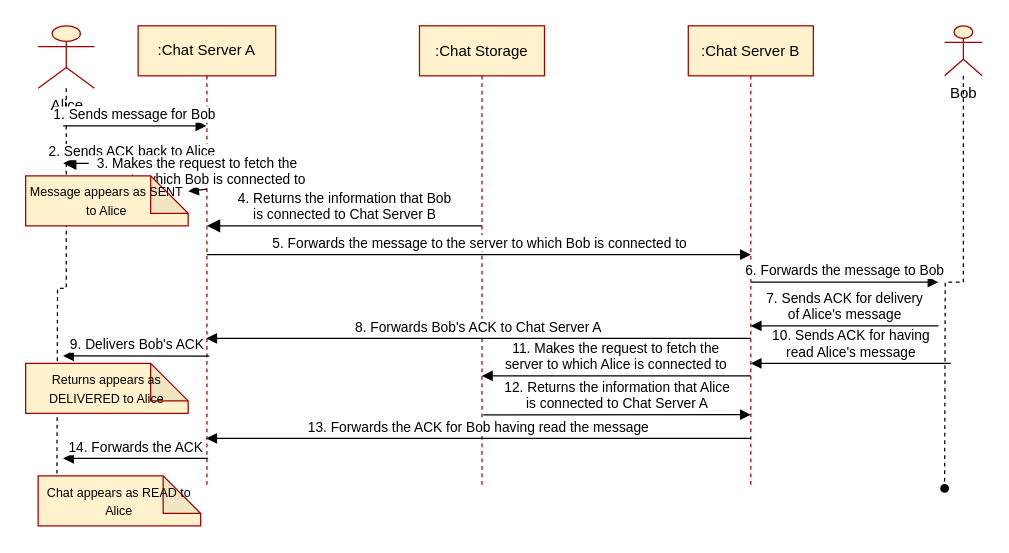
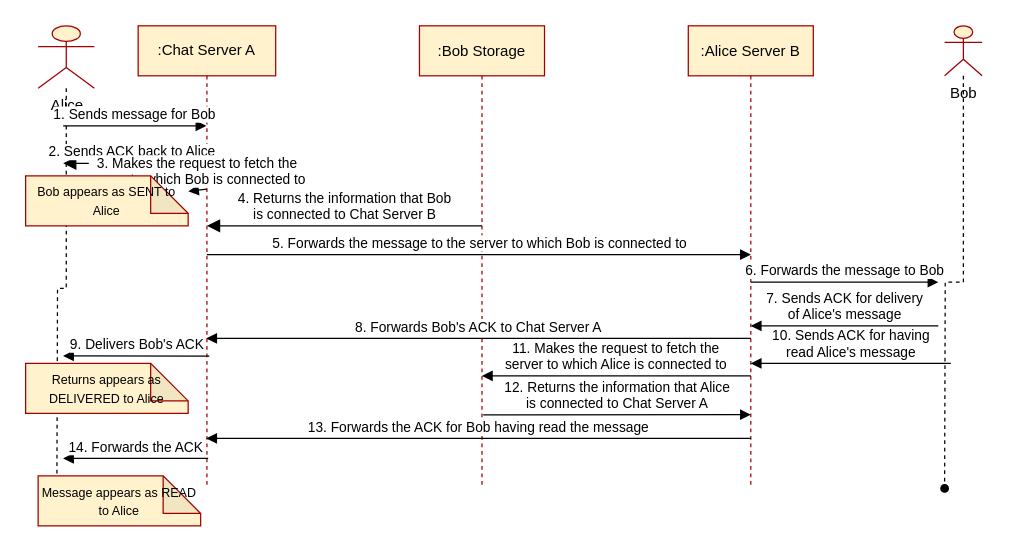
  <mxCell id="0" />
  <mxCell id="1" parent="0" />
  <mxCell id="2" value=":Chat Server A" style="shape=umlLifeline;perimeter=lifelinePerimeter;container=1;collapsible=0;recursiveResize=0;rounded=0;shadow=0;strokeWidth=1;whiteSpace=wrap;fillColor=#fff2cc;strokeColor=#A30000;" parent="1" vertex="1"><mxGeometry x="110" y="20" width="110" height="370" as="geometry" /></mxCell>
- <mxCell id="3" value=":Chat Storage" style="shape=umlLifeline;perimeter=lifelinePerimeter;container=1;collapsible=0;recursiveResize=0;rounded=0;shadow=0;strokeWidth=1;fillColor=#fff2cc;strokeColor=#A30000;" parent="1" vertex="1"><mxGeometry x="335" y="20" width="100" height="370" as="geometry" /></mxCell>
- <mxCell id="4" value=":Chat Server B" style="shape=umlLifeline;perimeter=lifelinePerimeter;container=1;collapsible=0;recursiveResize=0;rounded=0;shadow=0;strokeWidth=1;fillColor=#fff2cc;strokeColor=#A30000;" vertex="1" parent="1"><mxGeometry x="550" y="20" width="100" height="370" as="geometry" /></mxCell>
+ <mxCell id="3" value=":Bob Storage" style="shape=umlLifeline;perimeter=lifelinePerimeter;container=1;collapsible=0;recursiveResize=0;rounded=0;shadow=0;strokeWidth=1;fillColor=#fff2cc;strokeColor=#A30000;" parent="1" vertex="1"><mxGeometry x="335" y="20" width="100" height="370" as="geometry" /></mxCell>
+ <mxCell id="4" value=":Alice Server B" style="shape=umlLifeline;perimeter=lifelinePerimeter;container=1;collapsible=0;recursiveResize=0;rounded=0;shadow=0;strokeWidth=1;fillColor=#fff2cc;strokeColor=#A30000;" vertex="1" parent="1"><mxGeometry x="550" y="20" width="100" height="370" as="geometry" /></mxCell>
  <mxCell id="5" value="&lt;div&gt;7. Sends ACK for delivery &lt;br&gt;&lt;/div&gt;&lt;div&gt;of Alice's message&lt;/div&gt;" style="html=1;verticalAlign=bottom;startArrow=none;startFill=0;endArrow=block;startSize=8;rounded=0;endFill=1;" edge="1" parent="4"><mxGeometry width="60" relative="1" as="geometry"><mxPoint x="200" y="240" as="sourcePoint" /><mxPoint x="50" y="240" as="targetPoint" /></mxGeometry></mxCell>
  <mxCell id="6" style="edgeStyle=orthogonalEdgeStyle;rounded=0;orthogonalLoop=1;jettySize=auto;html=1;endArrow=oval;endFill=1;dashed=1;" edge="1" parent="1" source="7"><mxGeometry relative="1" as="geometry"><mxPoint x="45" y="390" as="targetPoint" /></mxGeometry></mxCell>
  <mxCell id="7" value="Alice" style="shape=umlActor;verticalLabelPosition=bottom;verticalAlign=top;html=1;fillColor=#fff2cc;strokeColor=#A30000;" vertex="1" parent="1"><mxGeometry x="30" y="20" width="45" height="50" as="geometry" /></mxCell>
  <mxCell id="8" style="edgeStyle=orthogonalEdgeStyle;rounded=0;orthogonalLoop=1;jettySize=auto;html=1;dashed=1;endArrow=oval;endFill=1;" edge="1" parent="1" source="9"><mxGeometry relative="1" as="geometry"><mxPoint x="755" y="390" as="targetPoint" /></mxGeometry></mxCell>
  <mxCell id="9" value="Bob" style="shape=umlActor;verticalLabelPosition=bottom;verticalAlign=top;html=1;fillColor=#fff2cc;strokeColor=#A30000;" vertex="1" parent="1"><mxGeometry x="755" y="20" width="30" height="40" as="geometry" /></mxCell>
  <mxCell id="10" value="1. Sends message for Bob" style="html=1;verticalAlign=bottom;startArrow=none;startFill=0;endArrow=block;startSize=8;rounded=0;endFill=1;" edge="1" parent="1" target="2"><mxGeometry width="60" relative="1" as="geometry"><mxPoint x="50" y="100" as="sourcePoint" /><mxPoint x="440" y="200" as="targetPoint" /></mxGeometry></mxCell>
  <mxCell id="11" value="2. Sends ACK back to Alice" style="html=1;verticalAlign=bottom;startArrow=block;startFill=1;endArrow=none;startSize=8;rounded=0;endFill=0;" edge="1" parent="1"><mxGeometry width="60" relative="1" as="geometry"><mxPoint x="50" y="130" as="sourcePoint" /><mxPoint x="160" y="130" as="targetPoint" /></mxGeometry></mxCell>
  <mxCell id="12" value="&lt;div&gt;3. Makes the request to fetch the &lt;br&gt;&lt;/div&gt;&lt;div&gt;server to which Bob is connected to&lt;/div&gt;" style="html=1;verticalAlign=bottom;startArrow=none;startFill=0;endArrow=block;startSize=8;rounded=0;exitX=0.5;exitY=0.353;exitDx=0;exitDy=0;exitPerimeter=0;endFill=1;" edge="1" parent="1" source="2" target="23"><mxGeometry width="60" relative="1" as="geometry"><mxPoint x="230" y="150" as="sourcePoint" /><mxPoint x="174.5" y="110" as="targetPoint" /></mxGeometry></mxCell>
  <mxCell id="13" value="&lt;div&gt;4. Returns the information that Bob&lt;/div&gt;&lt;div&gt; is connected to Chat Server B&lt;/div&gt;" style="html=1;verticalAlign=bottom;startArrow=block;startFill=1;endArrow=none;startSize=8;rounded=0;endFill=0;" edge="1" parent="1"><mxGeometry width="60" relative="1" as="geometry"><mxPoint x="165" y="180" as="sourcePoint" /><mxPoint x="385" y="180" as="targetPoint" /></mxGeometry></mxCell>
  <mxCell id="14" value="5. Forwards the message to the server to which Bob is connected to" style="html=1;verticalAlign=bottom;startArrow=none;startFill=0;endArrow=block;startSize=8;rounded=0;endFill=1;" edge="1" parent="1"><mxGeometry width="60" relative="1" as="geometry"><mxPoint x="165" y="203" as="sourcePoint" /><mxPoint x="600" y="203" as="targetPoint" /></mxGeometry></mxCell>
  <mxCell id="15" value="6. Forwards the message to Bob" style="html=1;verticalAlign=bottom;startArrow=none;startFill=0;endArrow=block;startSize=8;rounded=0;endFill=1;" edge="1" parent="1"><mxGeometry width="60" relative="1" as="geometry"><mxPoint x="600" y="225" as="sourcePoint" /><mxPoint x="750" y="225" as="targetPoint" /></mxGeometry></mxCell>
  <mxCell id="16" value="8. Forwards Bob's ACK to Chat Server A" style="html=1;verticalAlign=bottom;startArrow=none;startFill=0;endArrow=block;startSize=8;rounded=0;endFill=1;" edge="1" parent="1" target="2"><mxGeometry width="60" relative="1" as="geometry"><mxPoint x="600" y="270" as="sourcePoint" /><mxPoint x="610" y="270" as="targetPoint" /></mxGeometry></mxCell>
  <mxCell id="17" value="9. Delivers Bob's ACK" style="html=1;verticalAlign=bottom;startArrow=none;startFill=0;endArrow=block;startSize=8;rounded=0;endFill=1;exitX=0.518;exitY=0.714;exitDx=0;exitDy=0;exitPerimeter=0;" edge="1" parent="1" source="2"><mxGeometry width="60" relative="1" as="geometry"><mxPoint x="165" y="296" as="sourcePoint" /><mxPoint x="50" y="284" as="targetPoint" /></mxGeometry></mxCell>
  <mxCell id="18" value="&lt;div&gt;10. Sends ACK for having &lt;br&gt;&lt;/div&gt;&lt;div&gt;read Alice's message&lt;/div&gt;" style="html=1;verticalAlign=bottom;startArrow=none;startFill=0;endArrow=block;startSize=8;rounded=0;endFill=1;" edge="1" parent="1"><mxGeometry width="60" relative="1" as="geometry"><mxPoint x="760" y="290" as="sourcePoint" /><mxPoint x="600" y="290" as="targetPoint" /><Array as="points" /></mxGeometry></mxCell>
  <mxCell id="19" value="&lt;div&gt;11. Makes the request to fetch the &lt;br&gt;&lt;/div&gt;&lt;div&gt;server to which Alice is connected to&lt;/div&gt;" style="html=1;verticalAlign=bottom;startArrow=none;startFill=0;endArrow=block;startSize=8;rounded=0;endFill=1;" edge="1" parent="1"><mxGeometry width="60" relative="1" as="geometry"><mxPoint x="600" y="300" as="sourcePoint" /><mxPoint x="385" y="300" as="targetPoint" /><Array as="points" /></mxGeometry></mxCell>
  <mxCell id="20" value="&lt;div&gt;12. Returns the information that Alice &lt;br&gt;&lt;/div&gt;&lt;div&gt;is connected to Chat Server A&lt;/div&gt;" style="html=1;verticalAlign=bottom;startArrow=none;startFill=0;endArrow=block;startSize=8;rounded=0;endFill=1;exitX=0.51;exitY=0.841;exitDx=0;exitDy=0;exitPerimeter=0;" edge="1" parent="1" source="3"><mxGeometry width="60" relative="1" as="geometry"><mxPoint x="385" y="347" as="sourcePoint" /><mxPoint x="600" y="331" as="targetPoint" /></mxGeometry></mxCell>
  <mxCell id="21" value="13. Forwards the ACK for Bob having read the message" style="html=1;verticalAlign=bottom;startArrow=none;startFill=0;endArrow=block;startSize=8;rounded=0;endFill=1;" edge="1" parent="1" target="2"><mxGeometry width="60" relative="1" as="geometry"><mxPoint x="600" y="350" as="sourcePoint" /><mxPoint x="60" y="306" as="targetPoint" /></mxGeometry></mxCell>
  <mxCell id="22" value="14. Forwards the ACK" style="html=1;verticalAlign=bottom;startArrow=none;startFill=0;endArrow=block;startSize=8;rounded=0;endFill=1;exitX=0.509;exitY=0.935;exitDx=0;exitDy=0;exitPerimeter=0;" edge="1" parent="1" source="2"><mxGeometry width="60" relative="1" as="geometry"><mxPoint x="165" y="375" as="sourcePoint" /><mxPoint x="50" y="366" as="targetPoint" /></mxGeometry></mxCell>
- <mxCell id="23" value="&lt;font style=&quot;font-size: 10px&quot;&gt;Message appears as SENT to Alice&lt;/font&gt;" style="shape=note;whiteSpace=wrap;html=1;backgroundOutline=1;darkOpacity=0.05;fillColor=#fff2cc;strokeColor=#A30000;" vertex="1" parent="1"><mxGeometry x="20" y="140" width="130" height="40" as="geometry" /></mxCell>
+ <mxCell id="23" value="&lt;font style=&quot;font-size: 10px&quot;&gt;Bob appears as SENT to Alice&lt;/font&gt;" style="shape=note;whiteSpace=wrap;html=1;backgroundOutline=1;darkOpacity=0.05;fillColor=#fff2cc;strokeColor=#A30000;" vertex="1" parent="1"><mxGeometry x="20" y="140" width="130" height="40" as="geometry" /></mxCell>
  <mxCell id="24" value="&lt;font style=&quot;font-size: 10px&quot;&gt;Returns appears as DELIVERED to Alice&lt;/font&gt;" style="shape=note;whiteSpace=wrap;html=1;backgroundOutline=1;darkOpacity=0.05;fillColor=#fff2cc;strokeColor=#A30000;" vertex="1" parent="1"><mxGeometry x="20" y="290" width="130" height="40" as="geometry" /></mxCell>
- <mxCell id="25" value="&lt;font style=&quot;font-size: 10px&quot;&gt;Chat appears as READ to Alice&lt;/font&gt;" style="shape=note;whiteSpace=wrap;html=1;backgroundOutline=1;darkOpacity=0.05;fillColor=#fff2cc;strokeColor=#A30000;" vertex="1" parent="1"><mxGeometry x="30" y="380" width="130" height="40" as="geometry" /></mxCell>
+ <mxCell id="25" value="&lt;font style=&quot;font-size: 10px&quot;&gt;Message appears as READ to Alice&lt;/font&gt;" style="shape=note;whiteSpace=wrap;html=1;backgroundOutline=1;darkOpacity=0.05;fillColor=#fff2cc;strokeColor=#A30000;" vertex="1" parent="1"><mxGeometry x="30" y="380" width="130" height="40" as="geometry" /></mxCell>
